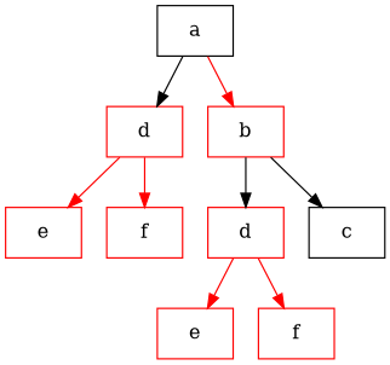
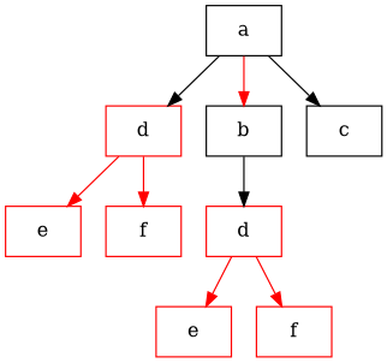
  digraph {
    node [color=red shape=box]
    edge [color=red]
    n1 [label=d]
    n2 [label=e]
    n3 [label=f]
    n4 [label=d]
    n5 [label=e]
    n6 [label=f]
    n7 [label=a color=""]
-   n8 [label=b]
+   n8 [label=b color=""]
    n9 [label=c color=""]
    subgraph sub_1 {
      n1
      n2
      n3
    }
    subgraph sub_2 {
      n4
      n5
      n6
    }
    n1 -> n2
    n1 -> n3
    n4 -> n5
    n4 -> n6
    n7 -> n4 [color=""]
    n7 -> n8
    n8 -> n1 [color=""]
-   n8 -> n9 [color=""]
+   n7 -> n9 [color=""]
  }
